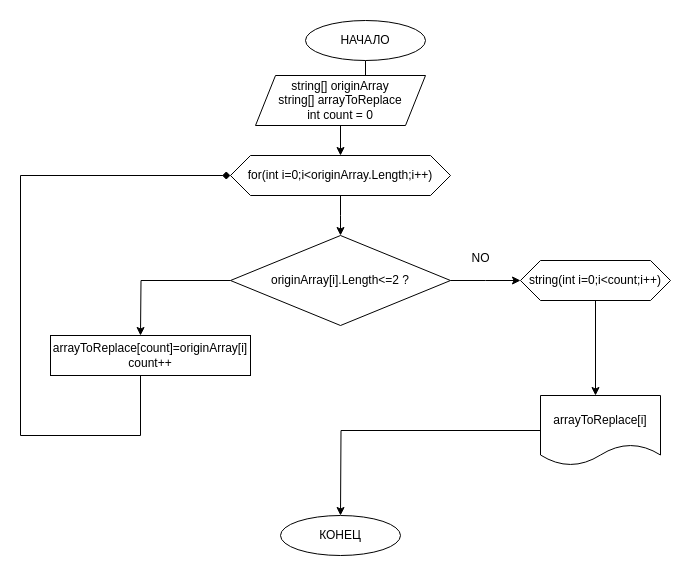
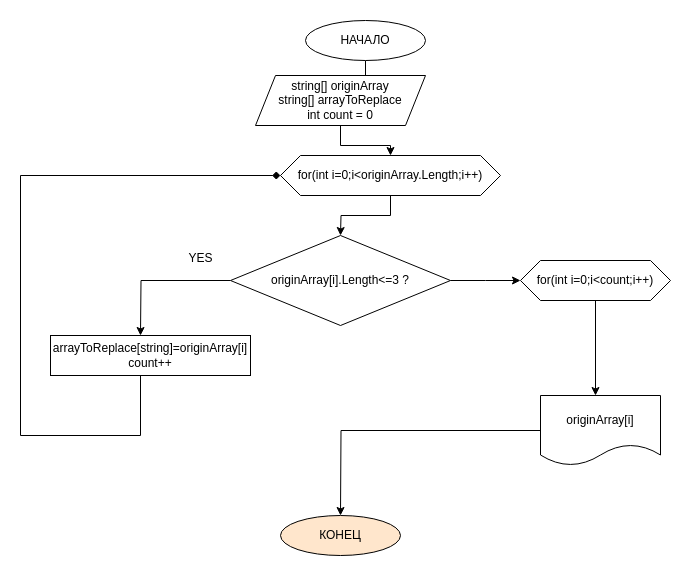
  <mxCell id="0" />
  <mxCell id="1" parent="0" />
  <mxCell id="2" style="edgeStyle=orthogonalEdgeStyle;rounded=0;orthogonalLoop=1;jettySize=auto;html=1;entryX=0.5;entryY=0;entryDx=0;entryDy=0;" edge="1" parent="1" source="3" target="5"><mxGeometry relative="1" as="geometry" /></mxCell>
  <mxCell id="3" value="НАЧАЛО" style="ellipse;whiteSpace=wrap;html=1;" vertex="1" parent="1"><mxGeometry x="305" y="20" width="120" height="40" as="geometry" /></mxCell>
  <mxCell id="4" style="edgeStyle=orthogonalEdgeStyle;rounded=0;orthogonalLoop=1;jettySize=auto;html=1;exitX=0.5;exitY=1;exitDx=0;exitDy=0;" edge="1" parent="1" source="5" target="7"><mxGeometry relative="1" as="geometry"><mxPoint x="340" y="195" as="targetPoint" /></mxGeometry></mxCell>
  <mxCell id="5" value="string[] originArray&lt;div&gt;string[] arrayToReplace&lt;/div&gt;&lt;div&gt;int count = 0&lt;/div&gt;" style="shape=parallelogram;perimeter=parallelogramPerimeter;whiteSpace=wrap;html=1;fixedSize=1;" vertex="1" parent="1"><mxGeometry x="255" y="75" width="170" height="50" as="geometry" /></mxCell>
  <mxCell id="6" style="edgeStyle=orthogonalEdgeStyle;rounded=0;orthogonalLoop=1;jettySize=auto;html=1;exitX=0.5;exitY=1;exitDx=0;exitDy=0;" edge="1" parent="1" source="7"><mxGeometry relative="1" as="geometry"><mxPoint x="340" y="235" as="targetPoint" /></mxGeometry></mxCell>
- <mxCell id="7" value="for(int i=0;i&amp;lt;originArray.Length;i++)" style="shape=hexagon;perimeter=hexagonPerimeter2;whiteSpace=wrap;html=1;fixedSize=1;" vertex="1" parent="1"><mxGeometry x="230" y="155" width="220" height="40" as="geometry" /></mxCell>
+ <mxCell id="7" value="for(int i=0;i&amp;lt;originArray.Length;i++)" style="shape=hexagon;perimeter=hexagonPerimeter2;whiteSpace=wrap;html=1;fixedSize=1;" vertex="1" parent="1"><mxGeometry x="280" y="155" width="220" height="40" as="geometry" /></mxCell>
  <mxCell id="8" style="edgeStyle=orthogonalEdgeStyle;rounded=0;orthogonalLoop=1;jettySize=auto;html=1;exitX=0;exitY=0.5;exitDx=0;exitDy=0;" edge="1" parent="1" source="10"><mxGeometry relative="1" as="geometry"><mxPoint x="140" y="335" as="targetPoint" /></mxGeometry></mxCell>
  <mxCell id="9" style="edgeStyle=orthogonalEdgeStyle;rounded=0;orthogonalLoop=1;jettySize=auto;html=1;exitX=1;exitY=0.5;exitDx=0;exitDy=0;" edge="1" parent="1" source="10"><mxGeometry relative="1" as="geometry"><mxPoint x="520" y="280" as="targetPoint" /></mxGeometry></mxCell>
- <mxCell id="10" value="originArray[i].Length&amp;lt;=2 ?" style="rhombus;whiteSpace=wrap;html=1;" vertex="1" parent="1"><mxGeometry x="230" y="235" width="220" height="90" as="geometry" /></mxCell>
+ <mxCell id="10" value="originArray[i].Length&amp;lt;=3 ?" style="rhombus;whiteSpace=wrap;html=1;" vertex="1" parent="1"><mxGeometry x="230" y="235" width="220" height="90" as="geometry" /></mxCell>
+ <mxCell id="11" value="YES" style="text;html=1;align=center;verticalAlign=middle;resizable=0;points=[];autosize=1;strokeColor=none;fillColor=none;" vertex="1" parent="1"><mxGeometry x="175" y="243" width="50" height="30" as="geometry" /></mxCell>
  <mxCell id="12" style="edgeStyle=orthogonalEdgeStyle;rounded=0;orthogonalLoop=1;jettySize=auto;html=1;exitX=0.5;exitY=1;exitDx=0;exitDy=0;entryX=0;entryY=0.5;entryDx=0;entryDy=0;endArrow=diamond;" edge="1" parent="1" source="13" target="7"><mxGeometry relative="1" as="geometry"><Array as="points"><mxPoint x="140" y="375" /><mxPoint x="140" y="435" /><mxPoint x="20" y="435" /><mxPoint x="20" y="175" /></Array></mxGeometry></mxCell>
- <mxCell id="13" value="arrayToReplace[count]=originArray[i]&lt;div&gt;count++&lt;/div&gt;" style="rounded=0;whiteSpace=wrap;html=1;" vertex="1" parent="1"><mxGeometry x="50" y="335" width="200" height="40" as="geometry" /></mxCell>
- <mxCell id="14" value="NO" style="text;html=1;align=center;verticalAlign=middle;resizable=0;points=[];autosize=1;strokeColor=none;fillColor=none;" vertex="1" parent="1"><mxGeometry x="460" y="243" width="40" height="30" as="geometry" /></mxCell>
+ <mxCell id="13" value="arrayToReplace[string]=originArray[i]&lt;div&gt;count++&lt;/div&gt;" style="rounded=0;whiteSpace=wrap;html=1;" vertex="1" parent="1"><mxGeometry x="50" y="335" width="200" height="40" as="geometry" /></mxCell>
  <mxCell id="15" style="edgeStyle=orthogonalEdgeStyle;rounded=0;orthogonalLoop=1;jettySize=auto;html=1;exitX=0.5;exitY=1;exitDx=0;exitDy=0;" edge="1" parent="1" source="16"><mxGeometry relative="1" as="geometry"><mxPoint x="595" y="395" as="targetPoint" /></mxGeometry></mxCell>
- <mxCell id="16" value="string(int i=0;i&amp;lt;count;i++)" style="shape=hexagon;perimeter=hexagonPerimeter2;whiteSpace=wrap;html=1;fixedSize=1;" vertex="1" parent="1"><mxGeometry x="520" y="260" width="150" height="40" as="geometry" /></mxCell>
+ <mxCell id="16" value="for(int i=0;i&amp;lt;count;i++)" style="shape=hexagon;perimeter=hexagonPerimeter2;whiteSpace=wrap;html=1;fixedSize=1;" vertex="1" parent="1"><mxGeometry x="520" y="260" width="150" height="40" as="geometry" /></mxCell>
  <mxCell id="17" style="edgeStyle=orthogonalEdgeStyle;rounded=0;orthogonalLoop=1;jettySize=auto;html=1;" edge="1" parent="1" source="18"><mxGeometry relative="1" as="geometry"><mxPoint x="340" y="515" as="targetPoint" /></mxGeometry></mxCell>
- <mxCell id="18" value="arrayToReplace[i]" style="shape=document;whiteSpace=wrap;html=1;boundedLbl=1;" vertex="1" parent="1"><mxGeometry x="540" y="395" width="120" height="70" as="geometry" /></mxCell>
- <mxCell id="19" value="КОНЕЦ" style="ellipse;whiteSpace=wrap;html=1;" vertex="1" parent="1"><mxGeometry x="280" y="515" width="120" height="40" as="geometry" /></mxCell>
+ <mxCell id="18" value="originArray[i]" style="shape=document;whiteSpace=wrap;html=1;boundedLbl=1;" vertex="1" parent="1"><mxGeometry x="540" y="395" width="120" height="70" as="geometry" /></mxCell>
+ <mxCell id="19" value="КОНЕЦ" style="ellipse;whiteSpace=wrap;html=1;fillColor=#ffe6cc;" vertex="1" parent="1"><mxGeometry x="280" y="515" width="120" height="40" as="geometry" /></mxCell>
